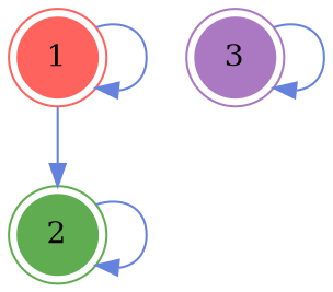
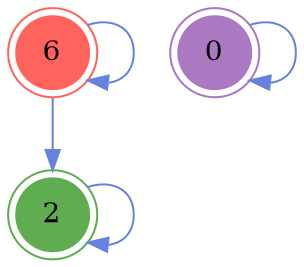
  digraph {
    node [shape=doublecircle style=filled]
    edge [color="#6682df"]
-   1 [color="#ff635d"]
+   1 [color="#ff635d" label=6]
    2 [color="#60ad51"]
-   3 [color="#aa79c1"]
+   3 [color="#aa79c1" label=0]
    1 -> 1
    1 -> 2
    2 -> 2
    3 -> 3
  }
